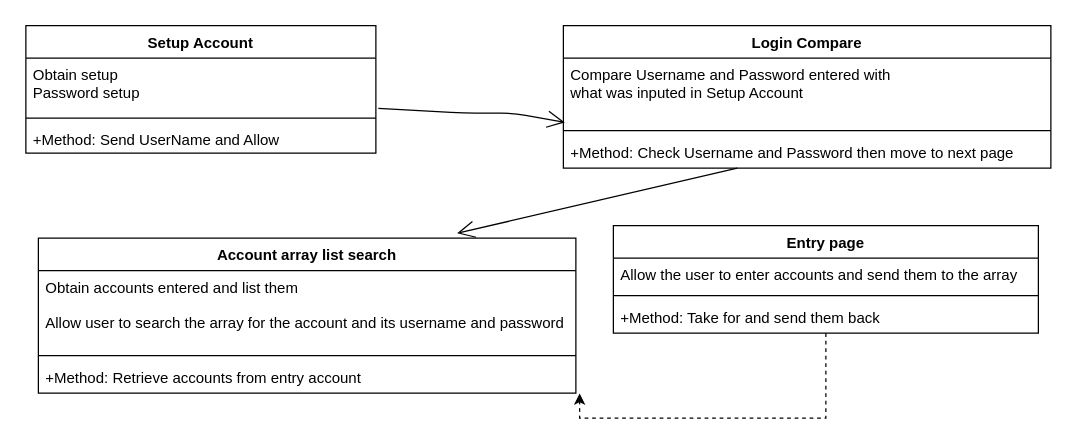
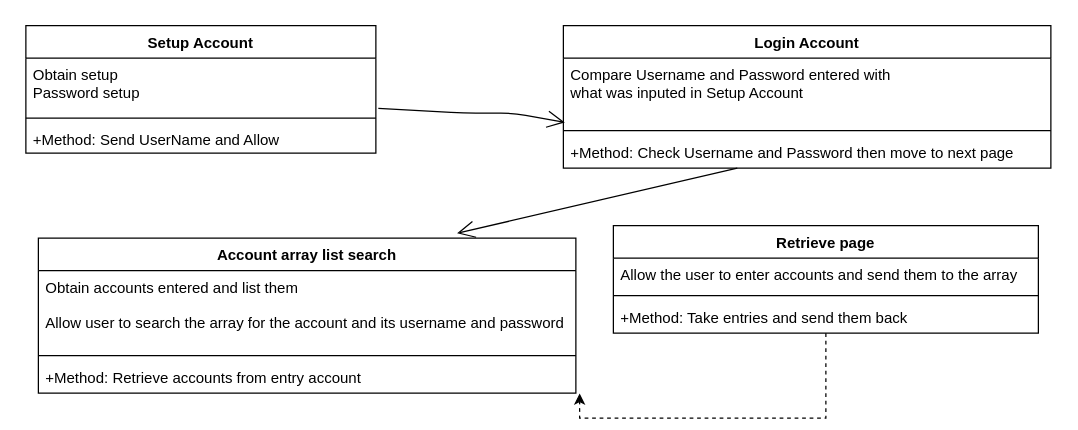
  <mxCell id="0" />
  <mxCell id="1" parent="0" />
  <mxCell id="2" value="Setup Account" style="swimlane;fontStyle=1;align=center;verticalAlign=top;childLayout=stackLayout;horizontal=1;startSize=26;horizontalStack=0;resizeParent=1;resizeParentMax=0;resizeLast=0;collapsible=1;marginBottom=0;" vertex="1" parent="1"><mxGeometry x="20" y="20" width="280" height="102" as="geometry" /></mxCell>
  <mxCell id="3" value="Obtain setup&#10;Password setup" style="text;strokeColor=none;fillColor=none;align=left;verticalAlign=top;spacingLeft=4;spacingRight=4;overflow=hidden;rotatable=0;points=[[0,0.5],[1,0.5]];portConstraint=eastwest;" vertex="1" parent="2"><mxGeometry y="26" width="280" height="44" as="geometry" /></mxCell>
  <mxCell id="4" value="" style="line;strokeWidth=1;fillColor=none;align=left;verticalAlign=middle;spacingTop=-1;spacingLeft=3;spacingRight=3;rotatable=0;labelPosition=right;points=[];portConstraint=eastwest;" vertex="1" parent="2"><mxGeometry y="70" width="280" height="8" as="geometry" /></mxCell>
  <mxCell id="5" value="+Method: Send UserName and Allow" style="text;strokeColor=none;fillColor=none;align=left;verticalAlign=top;spacingLeft=4;spacingRight=4;overflow=hidden;rotatable=0;points=[[0,0.5],[1,0.5]];portConstraint=eastwest;" vertex="1" parent="2"><mxGeometry y="78" width="280" height="24" as="geometry" /></mxCell>
- <mxCell id="6" value="Login Compare" style="swimlane;fontStyle=1;align=center;verticalAlign=top;childLayout=stackLayout;horizontal=1;startSize=26;horizontalStack=0;resizeParent=1;resizeParentMax=0;resizeLast=0;collapsible=1;marginBottom=0;" vertex="1" parent="1"><mxGeometry x="450" y="20" width="390" height="114" as="geometry" /></mxCell>
+ <mxCell id="6" value="Login Account" style="swimlane;fontStyle=1;align=center;verticalAlign=top;childLayout=stackLayout;horizontal=1;startSize=26;horizontalStack=0;resizeParent=1;resizeParentMax=0;resizeLast=0;collapsible=1;marginBottom=0;" vertex="1" parent="1"><mxGeometry x="450" y="20" width="390" height="114" as="geometry" /></mxCell>
  <mxCell id="7" value="Compare Username and Password entered with &#10;what was inputed in Setup Account" style="text;strokeColor=none;fillColor=none;align=left;verticalAlign=top;spacingLeft=4;spacingRight=4;overflow=hidden;rotatable=0;points=[[0,0.5],[1,0.5]];portConstraint=eastwest;" vertex="1" parent="6"><mxGeometry y="26" width="390" height="54" as="geometry" /></mxCell>
  <mxCell id="8" value="" style="line;strokeWidth=1;fillColor=none;align=left;verticalAlign=middle;spacingTop=-1;spacingLeft=3;spacingRight=3;rotatable=0;labelPosition=right;points=[];portConstraint=eastwest;" vertex="1" parent="6"><mxGeometry y="80" width="390" height="8" as="geometry" /></mxCell>
  <mxCell id="9" value="+Method: Check Username and Password then move to next page" style="text;strokeColor=none;fillColor=none;align=left;verticalAlign=top;spacingLeft=4;spacingRight=4;overflow=hidden;rotatable=0;points=[[0,0.5],[1,0.5]];portConstraint=eastwest;" vertex="1" parent="6"><mxGeometry y="88" width="390" height="26" as="geometry" /></mxCell>
  <mxCell id="10" value="" style="endArrow=open;endFill=1;endSize=12;html=1;exitX=1.007;exitY=0.914;exitDx=0;exitDy=0;exitPerimeter=0;entryX=0.003;entryY=0.952;entryDx=0;entryDy=0;entryPerimeter=0;" edge="1" parent="1" source="3" target="7"><mxGeometry width="160" relative="1" as="geometry"><mxPoint x="350" y="230" as="sourcePoint" /><mxPoint x="510" y="230" as="targetPoint" /><Array as="points"><mxPoint x="370" y="90" /><mxPoint x="410" y="90" /></Array></mxGeometry></mxCell>
  <mxCell id="11" value="Account array list search" style="swimlane;fontStyle=1;align=center;verticalAlign=top;childLayout=stackLayout;horizontal=1;startSize=26;horizontalStack=0;resizeParent=1;resizeParentMax=0;resizeLast=0;collapsible=1;marginBottom=0;" vertex="1" parent="1"><mxGeometry x="30" y="190" width="430" height="124" as="geometry" /></mxCell>
  <mxCell id="12" value="Obtain accounts entered and list them&#10;&#10;Allow user to search the array for the account and its username and password" style="text;strokeColor=none;fillColor=none;align=left;verticalAlign=top;spacingLeft=4;spacingRight=4;overflow=hidden;rotatable=0;points=[[0,0.5],[1,0.5]];portConstraint=eastwest;" vertex="1" parent="11"><mxGeometry y="26" width="430" height="64" as="geometry" /></mxCell>
  <mxCell id="13" value="" style="line;strokeWidth=1;fillColor=none;align=left;verticalAlign=middle;spacingTop=-1;spacingLeft=3;spacingRight=3;rotatable=0;labelPosition=right;points=[];portConstraint=eastwest;" vertex="1" parent="11"><mxGeometry y="90" width="430" height="8" as="geometry" /></mxCell>
  <mxCell id="14" value="+Method: Retrieve accounts from entry account&#10;" style="text;strokeColor=none;fillColor=none;align=left;verticalAlign=top;spacingLeft=4;spacingRight=4;overflow=hidden;rotatable=0;points=[[0,0.5],[1,0.5]];portConstraint=eastwest;" vertex="1" parent="11"><mxGeometry y="98" width="430" height="26" as="geometry" /></mxCell>
  <mxCell id="15" value="" style="endArrow=open;endFill=1;endSize=12;html=1;entryX=0.779;entryY=-0.031;entryDx=0;entryDy=0;entryPerimeter=0;" edge="1" parent="1" source="9" target="11"><mxGeometry width="160" relative="1" as="geometry"><mxPoint x="350" y="230" as="sourcePoint" /><mxPoint x="510" y="230" as="targetPoint" /></mxGeometry></mxCell>
  <mxCell id="16" style="edgeStyle=orthogonalEdgeStyle;rounded=0;orthogonalLoop=1;jettySize=auto;html=1;entryX=1.007;entryY=1.008;entryDx=0;entryDy=0;entryPerimeter=0;dashed=1;" edge="1" parent="1" source="17" target="14"><mxGeometry relative="1" as="geometry"><mxPoint x="660" y="300" as="targetPoint" /></mxGeometry></mxCell>
- <mxCell id="17" value="Entry page" style="swimlane;fontStyle=1;align=center;verticalAlign=top;childLayout=stackLayout;horizontal=1;startSize=26;horizontalStack=0;resizeParent=1;resizeParentMax=0;resizeLast=0;collapsible=1;marginBottom=0;" vertex="1" parent="1"><mxGeometry x="490" y="180" width="340" height="86" as="geometry" /></mxCell>
+ <mxCell id="17" value="Retrieve page" style="swimlane;fontStyle=1;align=center;verticalAlign=top;childLayout=stackLayout;horizontal=1;startSize=26;horizontalStack=0;resizeParent=1;resizeParentMax=0;resizeLast=0;collapsible=1;marginBottom=0;" vertex="1" parent="1"><mxGeometry x="490" y="180" width="340" height="86" as="geometry" /></mxCell>
  <mxCell id="18" value="Allow the user to enter accounts and send them to the array" style="text;strokeColor=none;fillColor=none;align=left;verticalAlign=top;spacingLeft=4;spacingRight=4;overflow=hidden;rotatable=0;points=[[0,0.5],[1,0.5]];portConstraint=eastwest;" vertex="1" parent="17"><mxGeometry y="26" width="340" height="26" as="geometry" /></mxCell>
  <mxCell id="19" value="" style="line;strokeWidth=1;fillColor=none;align=left;verticalAlign=middle;spacingTop=-1;spacingLeft=3;spacingRight=3;rotatable=0;labelPosition=right;points=[];portConstraint=eastwest;" vertex="1" parent="17"><mxGeometry y="52" width="340" height="8" as="geometry" /></mxCell>
- <mxCell id="20" value="+Method: Take for and send them back" style="text;strokeColor=none;fillColor=none;align=left;verticalAlign=top;spacingLeft=4;spacingRight=4;overflow=hidden;rotatable=0;points=[[0,0.5],[1,0.5]];portConstraint=eastwest;" vertex="1" parent="17"><mxGeometry y="60" width="340" height="26" as="geometry" /></mxCell>
+ <mxCell id="20" value="+Method: Take entries and send them back" style="text;strokeColor=none;fillColor=none;align=left;verticalAlign=top;spacingLeft=4;spacingRight=4;overflow=hidden;rotatable=0;points=[[0,0.5],[1,0.5]];portConstraint=eastwest;" vertex="1" parent="17"><mxGeometry y="60" width="340" height="26" as="geometry" /></mxCell>
